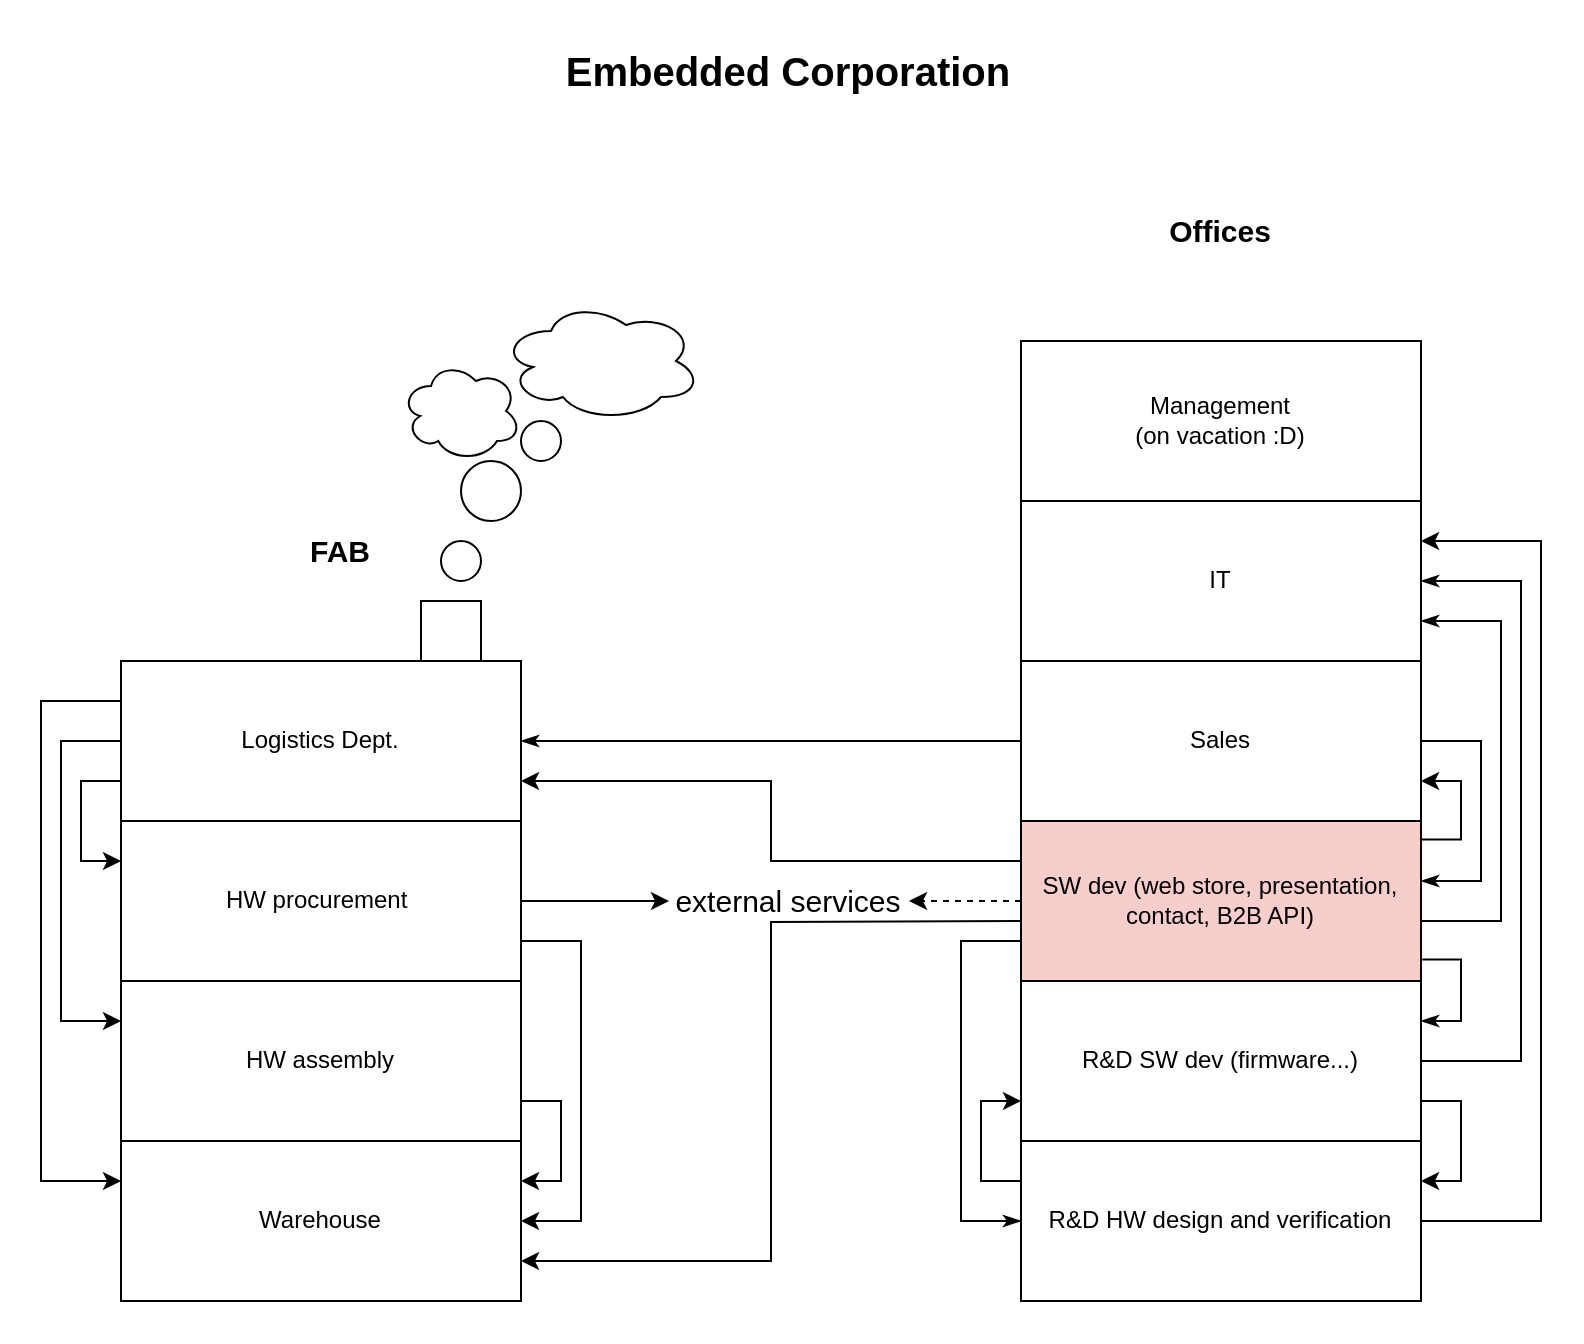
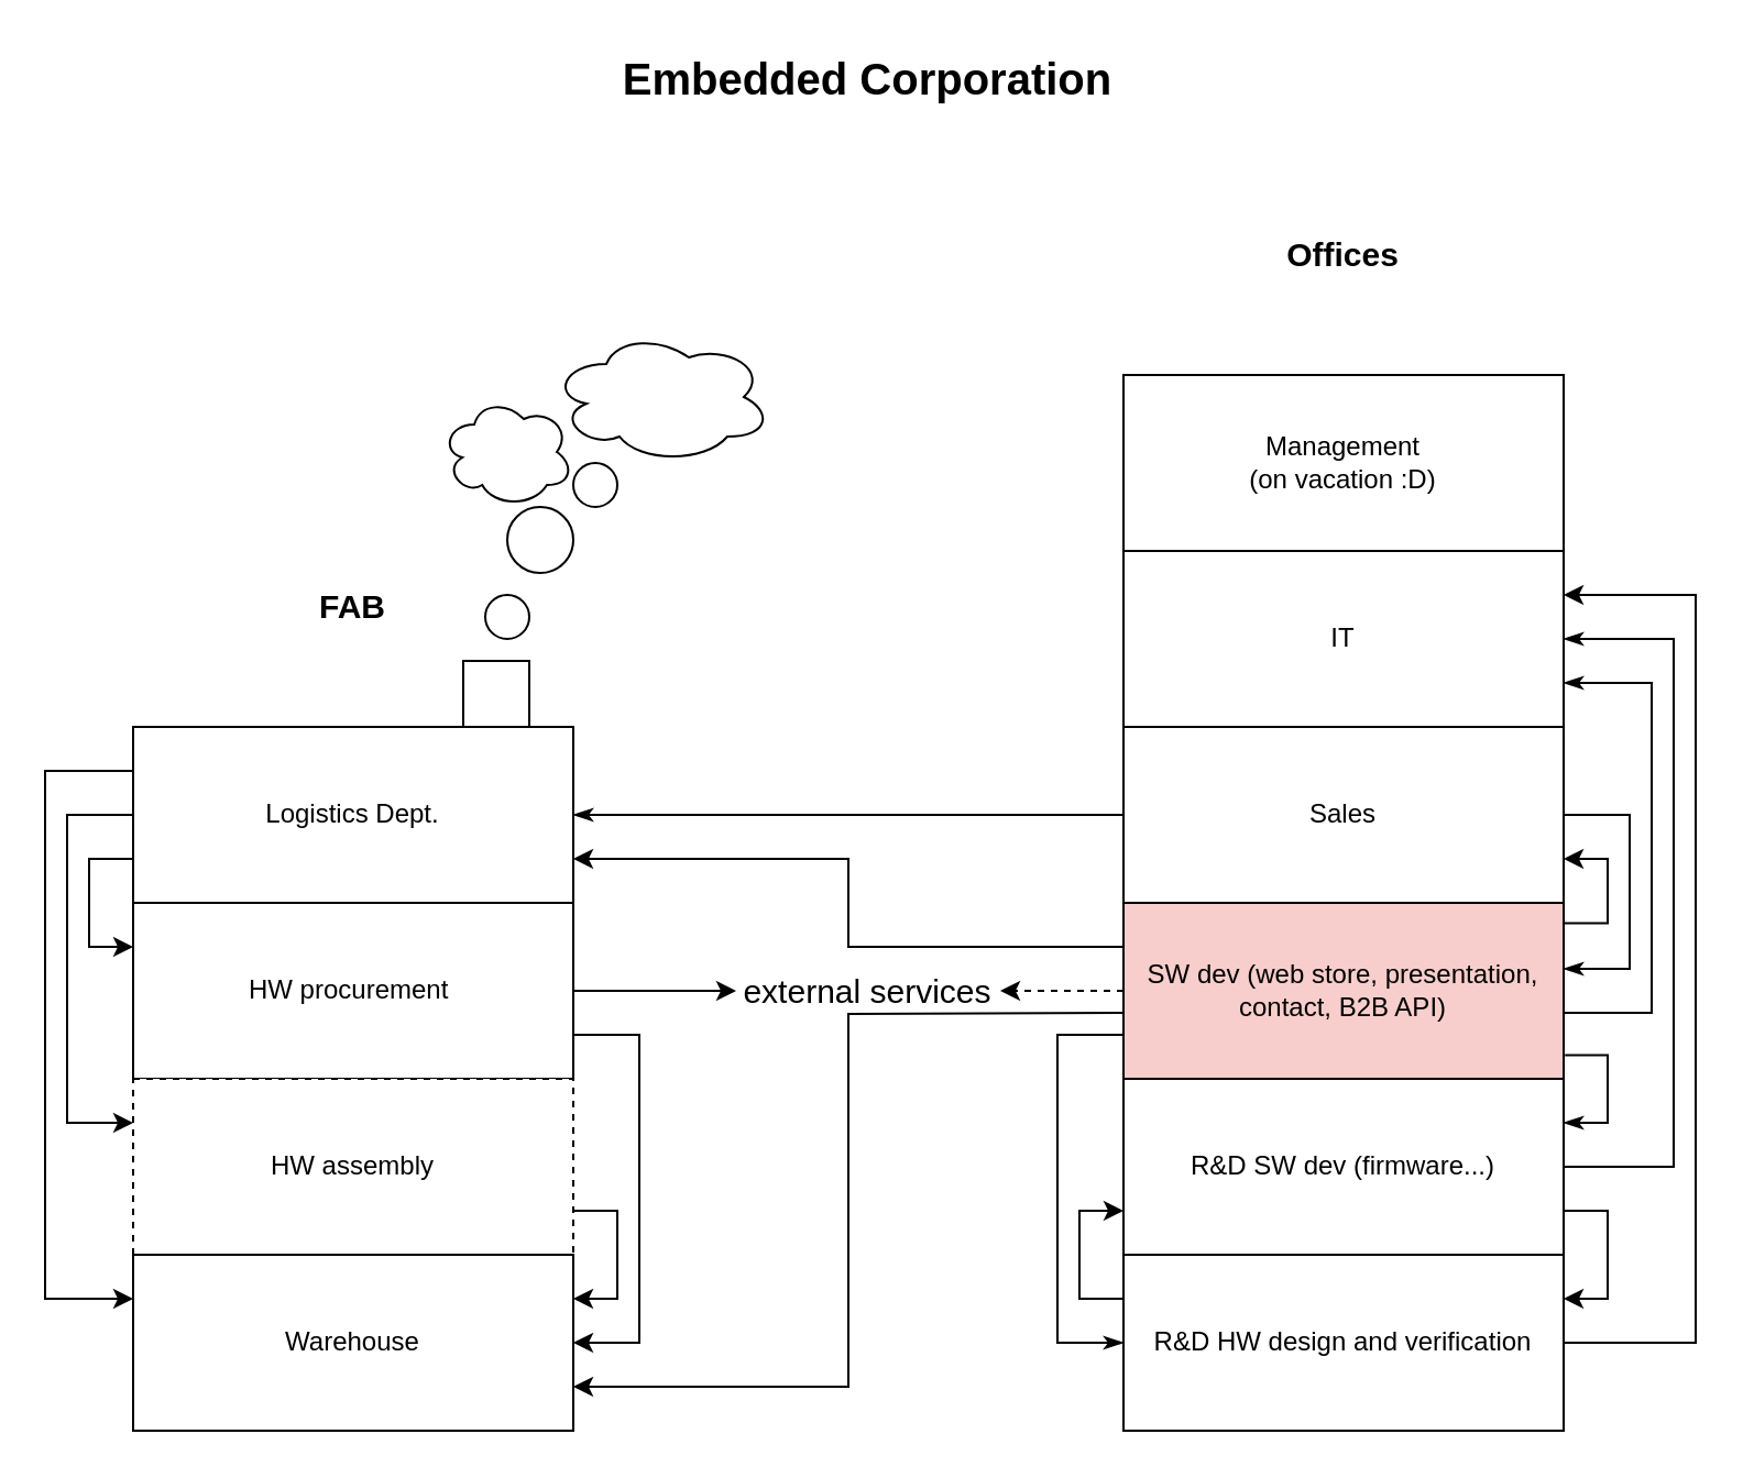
  <mxCell id="0" />
  <mxCell id="1" parent="0" />
  <mxCell id="2" style="edgeStyle=orthogonalEdgeStyle;rounded=0;orthogonalLoop=1;jettySize=auto;html=1;exitX=1;exitY=0.5;exitDx=0;exitDy=0;fontSize=15;entryX=0;entryY=0.5;entryDx=0;entryDy=0;" edge="1" parent="1" source="4" target="39"><mxGeometry relative="1" as="geometry"><mxPoint x="310" y="450" as="targetPoint" /></mxGeometry></mxCell>
  <mxCell id="3" style="edgeStyle=orthogonalEdgeStyle;rounded=0;orthogonalLoop=1;jettySize=auto;html=1;exitX=1;exitY=0.75;exitDx=0;exitDy=0;entryX=1;entryY=0.5;entryDx=0;entryDy=0;fontSize=15;" edge="1" parent="1" source="4" target="34"><mxGeometry relative="1" as="geometry"><Array as="points"><mxPoint x="290" y="470" /><mxPoint x="290" y="610" /></Array></mxGeometry></mxCell>
  <mxCell id="4" value="HW procurement&amp;nbsp;" style="rounded=0;whiteSpace=wrap;html=1;" vertex="1" parent="1"><mxGeometry x="60" y="410" width="200" height="80" as="geometry" /></mxCell>
  <mxCell id="5" style="edgeStyle=orthogonalEdgeStyle;rounded=0;orthogonalLoop=1;jettySize=auto;html=1;exitX=1;exitY=0.75;exitDx=0;exitDy=0;entryX=1;entryY=0.25;entryDx=0;entryDy=0;fontSize=15;" edge="1" parent="1" source="6" target="34"><mxGeometry relative="1" as="geometry" /></mxCell>
- <mxCell id="6" value="HW assembly" style="rounded=0;whiteSpace=wrap;html=1;" vertex="1" parent="1"><mxGeometry x="60" y="490" width="200" height="80" as="geometry" /></mxCell>
+ <mxCell id="6" value="HW assembly" style="rounded=0;whiteSpace=wrap;html=1;dashed=1;" vertex="1" parent="1"><mxGeometry x="60" y="490" width="200" height="80" as="geometry" /></mxCell>
  <mxCell id="7" style="edgeStyle=orthogonalEdgeStyle;rounded=0;orthogonalLoop=1;jettySize=auto;html=1;exitX=0;exitY=0.25;exitDx=0;exitDy=0;entryX=0;entryY=0.75;entryDx=0;entryDy=0;fontSize=15;strokeColor=default;" edge="1" parent="1" source="9" target="12"><mxGeometry relative="1" as="geometry" /></mxCell>
  <mxCell id="8" style="edgeStyle=orthogonalEdgeStyle;rounded=0;orthogonalLoop=1;jettySize=auto;html=1;exitX=1;exitY=0.5;exitDx=0;exitDy=0;entryX=1;entryY=0.25;entryDx=0;entryDy=0;fontSize=15;strokeColor=default;" edge="1" parent="1" source="9" target="27"><mxGeometry relative="1" as="geometry"><Array as="points"><mxPoint x="770" y="610" /><mxPoint x="770" y="270" /></Array></mxGeometry></mxCell>
  <mxCell id="9" value="R&amp;amp;D&amp;nbsp;HW design and verification" style="rounded=0;whiteSpace=wrap;html=1;" vertex="1" parent="1"><mxGeometry x="510" y="570" width="200" height="80" as="geometry" /></mxCell>
  <mxCell id="10" style="edgeStyle=orthogonalEdgeStyle;rounded=0;orthogonalLoop=1;jettySize=auto;html=1;exitX=1;exitY=0.75;exitDx=0;exitDy=0;entryX=1;entryY=0.25;entryDx=0;entryDy=0;fontSize=15;strokeColor=default;" edge="1" parent="1" source="12" target="9"><mxGeometry relative="1" as="geometry" /></mxCell>
  <mxCell id="11" style="edgeStyle=orthogonalEdgeStyle;rounded=0;orthogonalLoop=1;jettySize=auto;html=1;exitX=1;exitY=0.5;exitDx=0;exitDy=0;entryX=1;entryY=0.5;entryDx=0;entryDy=0;fontSize=20;endArrow=classicThin;endFill=1;strokeColor=default;" edge="1" parent="1" source="12" target="27"><mxGeometry relative="1" as="geometry"><Array as="points"><mxPoint x="760" y="530" /><mxPoint x="760" y="290" /></Array></mxGeometry></mxCell>
  <mxCell id="12" value="R&amp;amp;D SW dev (firmware...)" style="rounded=0;whiteSpace=wrap;html=1;" vertex="1" parent="1"><mxGeometry x="510" y="490" width="200" height="80" as="geometry" /></mxCell>
  <mxCell id="13" style="edgeStyle=orthogonalEdgeStyle;rounded=0;orthogonalLoop=1;jettySize=auto;html=1;entryX=1;entryY=0.75;entryDx=0;entryDy=0;fontSize=15;strokeColor=default;" edge="1" parent="1" target="34"><mxGeometry relative="1" as="geometry"><mxPoint x="510" y="460" as="sourcePoint" /></mxGeometry></mxCell>
  <mxCell id="14" style="edgeStyle=orthogonalEdgeStyle;rounded=0;orthogonalLoop=1;jettySize=auto;html=1;exitX=0;exitY=0.5;exitDx=0;exitDy=0;fontSize=15;strokeColor=default;entryX=1;entryY=0.5;entryDx=0;entryDy=0;dashed=1;" edge="1" parent="1" source="20" target="39"><mxGeometry relative="1" as="geometry"><mxPoint x="470" y="450" as="targetPoint" /></mxGeometry></mxCell>
  <mxCell id="15" style="edgeStyle=orthogonalEdgeStyle;rounded=0;orthogonalLoop=1;jettySize=auto;html=1;exitX=0.998;exitY=0.115;exitDx=0;exitDy=0;entryX=1;entryY=0.75;entryDx=0;entryDy=0;fontSize=15;strokeColor=default;exitPerimeter=0;" edge="1" parent="1" source="20" target="23"><mxGeometry relative="1" as="geometry"><Array as="points"><mxPoint x="730" y="419" /><mxPoint x="730" y="390" /></Array></mxGeometry></mxCell>
  <mxCell id="16" style="edgeStyle=orthogonalEdgeStyle;rounded=0;orthogonalLoop=1;jettySize=auto;html=1;exitX=0;exitY=0.25;exitDx=0;exitDy=0;entryX=1;entryY=0.75;entryDx=0;entryDy=0;fontSize=15;strokeColor=default;" edge="1" parent="1" source="20" target="38"><mxGeometry relative="1" as="geometry" /></mxCell>
  <mxCell id="17" style="edgeStyle=orthogonalEdgeStyle;rounded=0;orthogonalLoop=1;jettySize=auto;html=1;exitX=0.998;exitY=0.646;exitDx=0;exitDy=0;entryX=1;entryY=0.75;entryDx=0;entryDy=0;fontSize=15;endArrow=classicThin;endFill=1;strokeColor=default;exitPerimeter=0;" edge="1" parent="1" source="20" target="27"><mxGeometry relative="1" as="geometry"><Array as="points"><mxPoint x="710" y="460" /><mxPoint x="750" y="460" /><mxPoint x="750" y="310" /></Array></mxGeometry></mxCell>
  <mxCell id="18" style="edgeStyle=orthogonalEdgeStyle;rounded=0;orthogonalLoop=1;jettySize=auto;html=1;exitX=1.003;exitY=0.865;exitDx=0;exitDy=0;entryX=1;entryY=0.25;entryDx=0;entryDy=0;fontSize=20;endArrow=classicThin;endFill=1;strokeColor=default;exitPerimeter=0;" edge="1" parent="1" source="20" target="12"><mxGeometry relative="1" as="geometry"><Array as="points"><mxPoint x="730" y="479" /><mxPoint x="730" y="510" /></Array></mxGeometry></mxCell>
  <mxCell id="19" style="edgeStyle=orthogonalEdgeStyle;rounded=0;orthogonalLoop=1;jettySize=auto;html=1;exitX=0;exitY=0.75;exitDx=0;exitDy=0;entryX=0;entryY=0.5;entryDx=0;entryDy=0;fontSize=20;endArrow=classicThin;endFill=1;strokeColor=default;" edge="1" parent="1" source="20" target="9"><mxGeometry relative="1" as="geometry"><Array as="points"><mxPoint x="480" y="470" /><mxPoint x="480" y="610" /></Array></mxGeometry></mxCell>
  <mxCell id="20" value="SW dev (web store, presentation, contact,&amp;nbsp;B2B API)" style="rounded=0;whiteSpace=wrap;html=1;fillColor=#f8cecc;" vertex="1" parent="1"><mxGeometry x="510" y="410" width="200" height="80" as="geometry" /></mxCell>
  <mxCell id="21" style="edgeStyle=orthogonalEdgeStyle;rounded=0;orthogonalLoop=1;jettySize=auto;html=1;exitX=1;exitY=0.5;exitDx=0;exitDy=0;fontSize=15;endArrow=classicThin;endFill=1;strokeColor=default;" edge="1" parent="1" source="23"><mxGeometry relative="1" as="geometry"><mxPoint x="710" y="440" as="targetPoint" /><Array as="points"><mxPoint x="740" y="370" /><mxPoint x="740" y="440" /><mxPoint x="710" y="440" /></Array></mxGeometry></mxCell>
  <mxCell id="22" style="edgeStyle=orthogonalEdgeStyle;rounded=0;orthogonalLoop=1;jettySize=auto;html=1;exitX=0;exitY=0.5;exitDx=0;exitDy=0;entryX=1;entryY=0.5;entryDx=0;entryDy=0;fontSize=15;endArrow=classicThin;endFill=1;strokeColor=default;" edge="1" parent="1" source="23" target="38"><mxGeometry relative="1" as="geometry" /></mxCell>
  <mxCell id="23" value="Sales" style="rounded=0;whiteSpace=wrap;html=1;" vertex="1" parent="1"><mxGeometry x="510" y="330" width="200" height="80" as="geometry" /></mxCell>
- <mxCell id="24" value="&lt;b&gt;&lt;font style=&quot;font-size: 15px&quot;&gt;FAB&lt;/font&gt;&lt;/b&gt;" style="text;html=1;strokeColor=none;fillColor=none;align=center;verticalAlign=middle;whiteSpace=wrap;rounded=0;" vertex="1" parent="1"><mxGeometry x="140" y="260" width="60" height="30" as="geometry" /></mxCell>
+ <mxCell id="24" value="&lt;b&gt;&lt;font style=&quot;font-size: 15px&quot;&gt;FAB&lt;/font&gt;&lt;/b&gt;" style="text;html=1;strokeColor=none;fillColor=none;align=center;verticalAlign=middle;whiteSpace=wrap;rounded=0;" vertex="1" parent="1"><mxGeometry x="130" y="260" width="60" height="30" as="geometry" /></mxCell>
  <mxCell id="25" value="&lt;b&gt;&lt;font style=&quot;font-size: 15px&quot;&gt;Offices&lt;/font&gt;&lt;/b&gt;" style="text;html=1;strokeColor=none;fillColor=none;align=center;verticalAlign=middle;whiteSpace=wrap;rounded=0;" vertex="1" parent="1"><mxGeometry x="580" y="100" width="60" height="30" as="geometry" /></mxCell>
  <mxCell id="26" value="Management&lt;br&gt;(on vacation :D)" style="rounded=0;whiteSpace=wrap;html=1;" vertex="1" parent="1"><mxGeometry x="510" y="170" width="200" height="80" as="geometry" /></mxCell>
  <mxCell id="27" value="IT" style="rounded=0;whiteSpace=wrap;html=1;" vertex="1" parent="1"><mxGeometry x="510" y="250" width="200" height="80" as="geometry" /></mxCell>
  <mxCell id="28" value="" style="rounded=0;whiteSpace=wrap;html=1;" vertex="1" parent="1"><mxGeometry x="210" y="300" width="30" height="30" as="geometry" /></mxCell>
  <mxCell id="29" value="" style="ellipse;whiteSpace=wrap;html=1;aspect=fixed;" vertex="1" parent="1"><mxGeometry x="220" y="270" width="20" height="20" as="geometry" /></mxCell>
  <mxCell id="30" value="" style="ellipse;whiteSpace=wrap;html=1;aspect=fixed;" vertex="1" parent="1"><mxGeometry x="230" y="230" width="30" height="30" as="geometry" /></mxCell>
  <mxCell id="31" value="" style="ellipse;whiteSpace=wrap;html=1;aspect=fixed;" vertex="1" parent="1"><mxGeometry x="260" y="210" width="20" height="20" as="geometry" /></mxCell>
  <mxCell id="32" value="" style="ellipse;shape=cloud;whiteSpace=wrap;html=1;" vertex="1" parent="1"><mxGeometry x="250" y="150" width="100" height="60" as="geometry" /></mxCell>
  <mxCell id="33" value="" style="ellipse;shape=cloud;whiteSpace=wrap;html=1;" vertex="1" parent="1"><mxGeometry x="200" y="180" width="60" height="50" as="geometry" /></mxCell>
  <mxCell id="34" value="Warehouse" style="rounded=0;whiteSpace=wrap;html=1;" vertex="1" parent="1"><mxGeometry x="60" y="570" width="200" height="80" as="geometry" /></mxCell>
  <mxCell id="35" style="edgeStyle=orthogonalEdgeStyle;rounded=0;orthogonalLoop=1;jettySize=auto;html=1;exitX=0;exitY=0.75;exitDx=0;exitDy=0;entryX=0;entryY=0.25;entryDx=0;entryDy=0;fontSize=15;" edge="1" parent="1" source="38" target="4"><mxGeometry relative="1" as="geometry" /></mxCell>
  <mxCell id="36" style="edgeStyle=orthogonalEdgeStyle;rounded=0;orthogonalLoop=1;jettySize=auto;html=1;entryX=0;entryY=0.25;entryDx=0;entryDy=0;fontSize=15;exitX=0;exitY=0.5;exitDx=0;exitDy=0;" edge="1" parent="1" source="38" target="6"><mxGeometry relative="1" as="geometry"><Array as="points"><mxPoint x="30" y="370" /><mxPoint x="30" y="510" /></Array></mxGeometry></mxCell>
  <mxCell id="37" style="edgeStyle=orthogonalEdgeStyle;rounded=0;orthogonalLoop=1;jettySize=auto;html=1;exitX=0;exitY=0.25;exitDx=0;exitDy=0;entryX=0;entryY=0.25;entryDx=0;entryDy=0;fontSize=15;" edge="1" parent="1" source="38" target="34"><mxGeometry relative="1" as="geometry"><Array as="points"><mxPoint x="20" y="350" /><mxPoint x="20" y="590" /></Array></mxGeometry></mxCell>
  <mxCell id="38" value="Logistics Dept." style="rounded=0;whiteSpace=wrap;html=1;" vertex="1" parent="1"><mxGeometry x="60" y="330" width="200" height="80" as="geometry" /></mxCell>
  <mxCell id="39" value="external services" style="text;html=1;strokeColor=none;fillColor=none;align=center;verticalAlign=middle;whiteSpace=wrap;rounded=0;fontSize=15;" vertex="1" parent="1"><mxGeometry x="334" y="435" width="120" height="30" as="geometry" /></mxCell>
  <mxCell id="40" value="&lt;font style=&quot;font-size: 20px&quot;&gt;&lt;b&gt;Embedded Corporation&lt;/b&gt;&lt;/font&gt;" style="text;html=1;strokeColor=none;fillColor=none;align=center;verticalAlign=middle;whiteSpace=wrap;rounded=0;fontSize=15;" vertex="1" parent="1"><mxGeometry x="279" y="20" width="230" height="30" as="geometry" /></mxCell>
